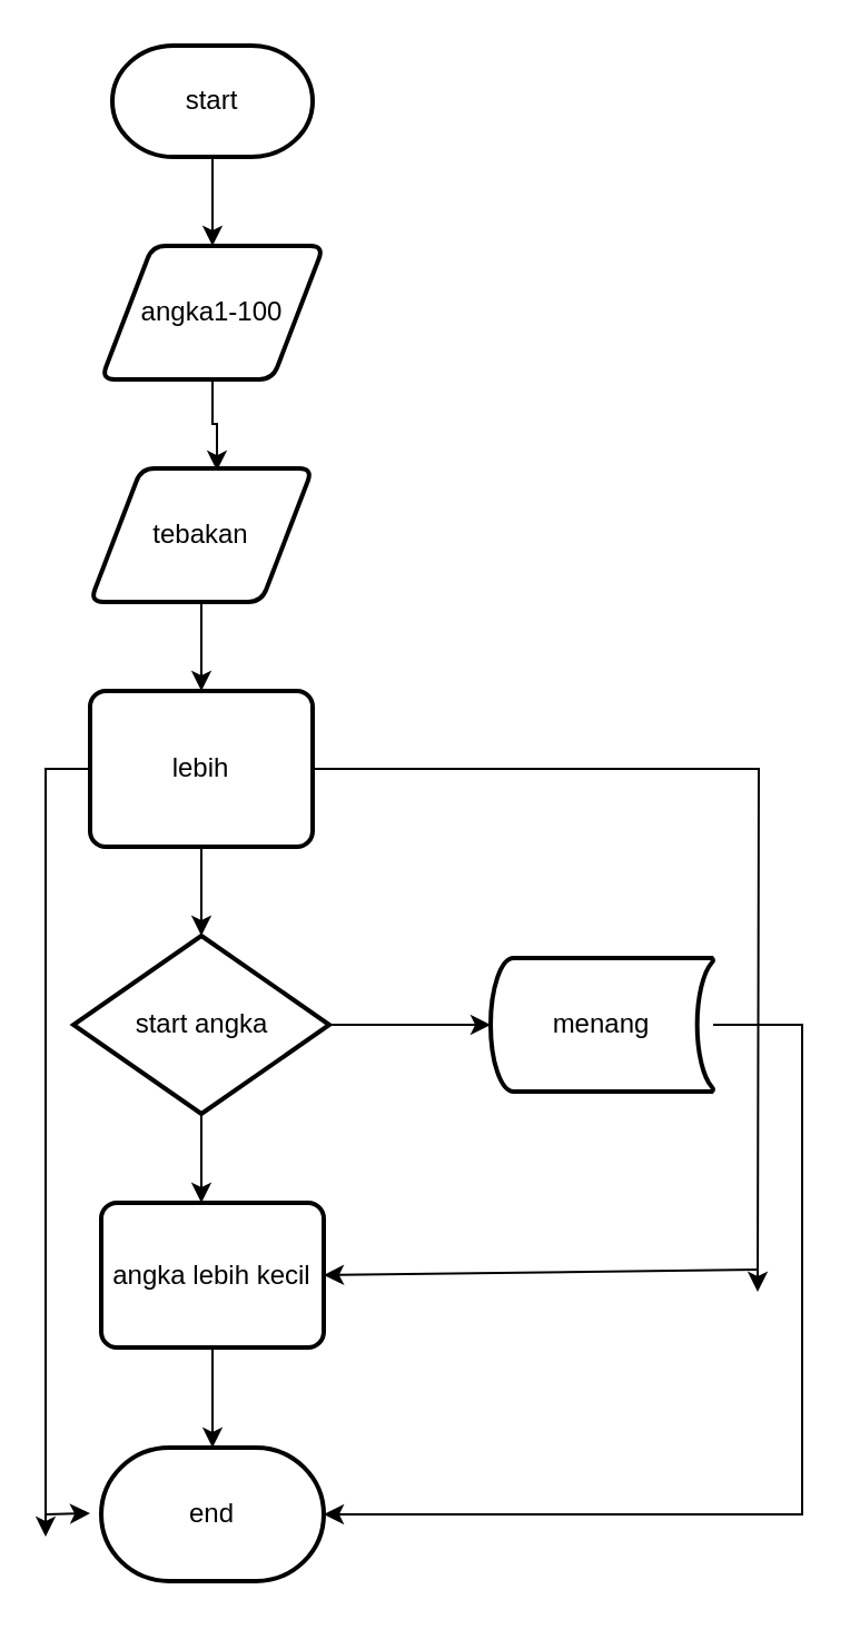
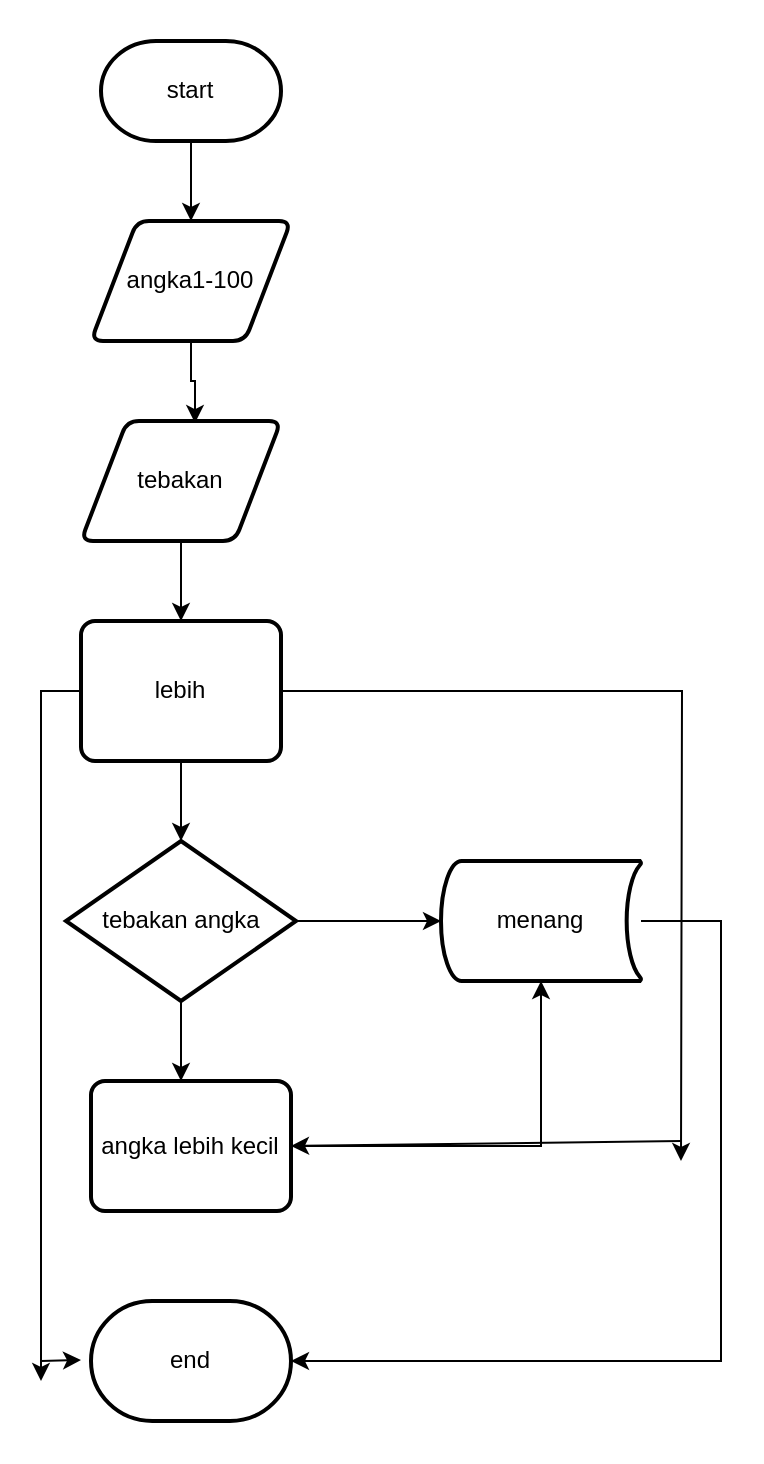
  <mxCell id="0" />
  <mxCell id="1" parent="0" />
  <mxCell id="2" style="edgeStyle=orthogonalEdgeStyle;rounded=0;orthogonalLoop=1;jettySize=auto;html=1;entryX=0.5;entryY=0;entryDx=0;entryDy=0;" edge="1" parent="1" source="3" target="4"><mxGeometry relative="1" as="geometry" /></mxCell>
  <mxCell id="3" value="start" style="strokeWidth=2;html=1;shape=mxgraph.flowchart.terminator;whiteSpace=wrap;" vertex="1" parent="1"><mxGeometry x="50" y="20" width="90" height="50" as="geometry" /></mxCell>
  <mxCell id="4" value="angka1-100" style="shape=parallelogram;html=1;strokeWidth=2;perimeter=parallelogramPerimeter;whiteSpace=wrap;rounded=1;arcSize=12;size=0.23;" vertex="1" parent="1"><mxGeometry x="45" y="110" width="100" height="60" as="geometry" /></mxCell>
  <mxCell id="5" style="edgeStyle=orthogonalEdgeStyle;rounded=0;orthogonalLoop=1;jettySize=auto;html=1;" edge="1" parent="1" source="6"><mxGeometry relative="1" as="geometry"><mxPoint x="90" y="310" as="targetPoint" /></mxGeometry></mxCell>
  <mxCell id="6" value="tebakan" style="shape=parallelogram;html=1;strokeWidth=2;perimeter=parallelogramPerimeter;whiteSpace=wrap;rounded=1;arcSize=12;size=0.23;" vertex="1" parent="1"><mxGeometry x="40" y="210" width="100" height="60" as="geometry" /></mxCell>
  <mxCell id="7" style="edgeStyle=orthogonalEdgeStyle;rounded=0;orthogonalLoop=1;jettySize=auto;html=1;" edge="1" parent="1" source="9"><mxGeometry relative="1" as="geometry"><mxPoint x="20" y="690" as="targetPoint" /></mxGeometry></mxCell>
  <mxCell id="8" style="edgeStyle=orthogonalEdgeStyle;rounded=0;orthogonalLoop=1;jettySize=auto;html=1;" edge="1" parent="1" source="9"><mxGeometry relative="1" as="geometry"><mxPoint x="340" y="580" as="targetPoint" /></mxGeometry></mxCell>
  <mxCell id="9" value="lebih" style="rounded=1;whiteSpace=wrap;html=1;absoluteArcSize=1;arcSize=14;strokeWidth=2;" vertex="1" parent="1"><mxGeometry x="40" y="310" width="100" height="70" as="geometry" /></mxCell>
  <mxCell id="10" style="edgeStyle=orthogonalEdgeStyle;rounded=0;orthogonalLoop=1;jettySize=auto;html=1;" edge="1" parent="1" source="12" target="13"><mxGeometry relative="1" as="geometry" /></mxCell>
  <mxCell id="11" style="edgeStyle=orthogonalEdgeStyle;rounded=0;orthogonalLoop=1;jettySize=auto;html=1;" edge="1" parent="1" source="12"><mxGeometry relative="1" as="geometry"><mxPoint x="90" y="540" as="targetPoint" /></mxGeometry></mxCell>
- <mxCell id="12" value="start angka" style="strokeWidth=2;html=1;shape=mxgraph.flowchart.decision;whiteSpace=wrap;" vertex="1" parent="1"><mxGeometry x="32.5" y="420" width="115" height="80" as="geometry" /></mxCell>
+ <mxCell id="12" value="tebakan angka" style="strokeWidth=2;html=1;shape=mxgraph.flowchart.decision;whiteSpace=wrap;" vertex="1" parent="1"><mxGeometry x="32.5" y="420" width="115" height="80" as="geometry" /></mxCell>
  <mxCell id="13" value="menang" style="strokeWidth=2;html=1;shape=mxgraph.flowchart.stored_data;whiteSpace=wrap;" vertex="1" parent="1"><mxGeometry x="220" y="430" width="100" height="60" as="geometry" /></mxCell>
  <mxCell id="14" value="angka lebih kecil" style="rounded=1;whiteSpace=wrap;html=1;absoluteArcSize=1;arcSize=14;strokeWidth=2;" vertex="1" parent="1"><mxGeometry x="45" y="540" width="100" height="65" as="geometry" /></mxCell>
  <mxCell id="15" value="end" style="strokeWidth=2;html=1;shape=mxgraph.flowchart.terminator;whiteSpace=wrap;" vertex="1" parent="1"><mxGeometry x="45" y="650" width="100" height="60" as="geometry" /></mxCell>
  <mxCell id="16" style="edgeStyle=orthogonalEdgeStyle;rounded=0;orthogonalLoop=1;jettySize=auto;html=1;entryX=0.57;entryY=0.017;entryDx=0;entryDy=0;entryPerimeter=0;" edge="1" parent="1" source="4" target="6"><mxGeometry relative="1" as="geometry" /></mxCell>
  <mxCell id="17" style="edgeStyle=orthogonalEdgeStyle;rounded=0;orthogonalLoop=1;jettySize=auto;html=1;entryX=0.5;entryY=0;entryDx=0;entryDy=0;entryPerimeter=0;" edge="1" parent="1" source="9" target="12"><mxGeometry relative="1" as="geometry" /></mxCell>
- <mxCell id="18" style="edgeStyle=orthogonalEdgeStyle;rounded=0;orthogonalLoop=1;jettySize=auto;html=1;entryX=0.5;entryY=0;entryDx=0;entryDy=0;entryPerimeter=0;" edge="1" parent="1" source="14" target="15"><mxGeometry relative="1" as="geometry" /></mxCell>
+ <mxCell id="18" style="edgeStyle=orthogonalEdgeStyle;rounded=0;orthogonalLoop=1;jettySize=auto;html=1;" edge="1" parent="1" source="14" target="13"><mxGeometry relative="1" as="geometry" /></mxCell>
  <mxCell id="19" style="edgeStyle=orthogonalEdgeStyle;rounded=0;orthogonalLoop=1;jettySize=auto;html=1;entryX=1;entryY=0.5;entryDx=0;entryDy=0;entryPerimeter=0;" edge="1" parent="1" source="13" target="15"><mxGeometry relative="1" as="geometry"><Array as="points"><mxPoint x="360" y="460" /><mxPoint x="360" y="680" /></Array></mxGeometry></mxCell>
  <mxCell id="20" value="" style="endArrow=classic;html=1;rounded=0;entryX=1;entryY=0.5;entryDx=0;entryDy=0;" edge="1" parent="1" target="14"><mxGeometry width="50" height="50" relative="1" as="geometry"><mxPoint x="340" y="570" as="sourcePoint" /><mxPoint x="220" y="572" as="targetPoint" /></mxGeometry></mxCell>
  <mxCell id="21" value="" style="endArrow=classic;html=1;rounded=0;" edge="1" parent="1"><mxGeometry width="50" height="50" relative="1" as="geometry"><mxPoint x="20" y="680" as="sourcePoint" /><mxPoint x="40" y="679.5" as="targetPoint" /></mxGeometry></mxCell>
